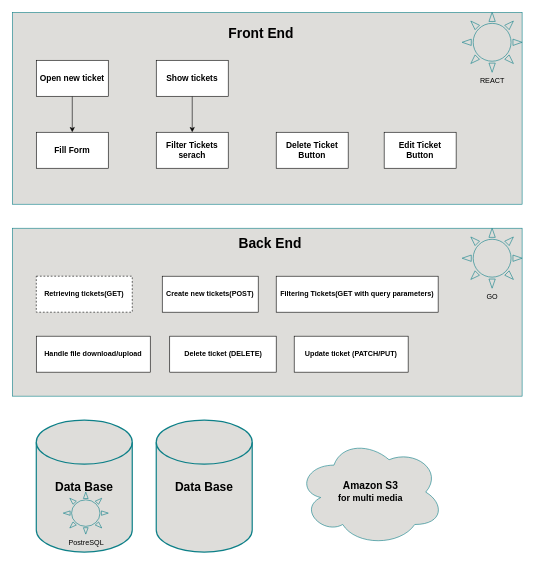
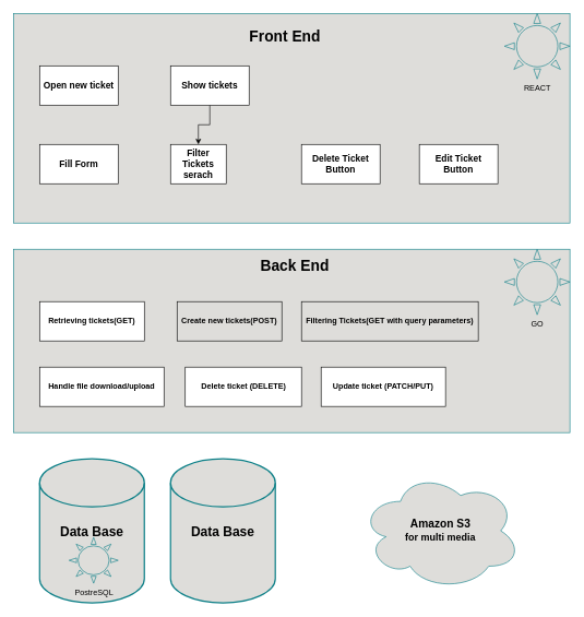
  <mxCell id="0" />
  <mxCell id="1" parent="0" />
  <mxCell id="2" value="" style="rounded=0;whiteSpace=wrap;html=1;movable=1;resizable=1;rotatable=1;deletable=1;editable=1;locked=0;connectable=1;fillColor=#deddda;strokeColor=#0e8088;" parent="1" vertex="1"><mxGeometry y="380" width="850" height="280" as="geometry" x="20" /></mxCell>
  <mxCell id="3" value="" style="rounded=0;whiteSpace=wrap;html=1;movable=1;resizable=1;rotatable=1;deletable=1;editable=1;locked=0;connectable=1;fillColor=#deddda;strokeColor=#0e8088;" parent="1" vertex="1"><mxGeometry width="850" height="320" as="geometry" x="20" y="20" /></mxCell>
  <mxCell id="4" value="" style="edgeStyle=orthogonalEdgeStyle;rounded=0;orthogonalLoop=1;jettySize=auto;html=1;fontStyle=1;fontSize=14;" parent="1" source="5" target="10" edge="1"><mxGeometry relative="1" as="geometry" /></mxCell>
  <mxCell id="5" value="Show tickets" style="rounded=0;whiteSpace=wrap;html=1;fontStyle=1;fontSize=14;" parent="1" vertex="1"><mxGeometry x="260" y="100" width="120" height="60" as="geometry" /></mxCell>
- <mxCell id="6" value="" style="edgeStyle=orthogonalEdgeStyle;rounded=0;orthogonalLoop=1;jettySize=auto;html=1;fontStyle=1;fontSize=14;" parent="1" source="7" target="11" edge="1"><mxGeometry relative="1" as="geometry" /></mxCell>
  <mxCell id="7" value="Open new ticket" style="rounded=0;whiteSpace=wrap;html=1;fontStyle=1;fontSize=14;" parent="1" vertex="1"><mxGeometry x="60" y="100" width="120" height="60" as="geometry" /></mxCell>
  <mxCell id="8" value="Edit Ticket&lt;br&gt;Button" style="rounded=0;whiteSpace=wrap;html=1;fontStyle=1;fontSize=14;" parent="1" vertex="1"><mxGeometry x="640" y="220" width="120" height="60" as="geometry" /></mxCell>
  <mxCell id="9" value="Delete Ticket&lt;br&gt;Button" style="rounded=0;whiteSpace=wrap;html=1;fontStyle=1;fontSize=14;" parent="1" vertex="1"><mxGeometry x="460" y="220" width="120" height="60" as="geometry" /></mxCell>
- <mxCell id="10" value="Filter Tickets serach" style="rounded=0;whiteSpace=wrap;html=1;fontStyle=1;fontSize=14;" parent="1" vertex="1"><mxGeometry x="260" y="220" width="120" height="60" as="geometry" /></mxCell>
+ <mxCell id="10" value="Filter Tickets serach" style="rounded=0;whiteSpace=wrap;html=1;fontStyle=1;fontSize=14;" parent="1" vertex="1"><mxGeometry x="260" y="220" width="85" height="60" as="geometry" /></mxCell>
  <mxCell id="11" value="Fill Form" style="whiteSpace=wrap;html=1;rounded=0;fontStyle=1;fontSize=14;" parent="1" vertex="1"><mxGeometry x="60" y="220" width="120" height="60" as="geometry" /></mxCell>
  <mxCell id="12" value="&lt;b style=&quot;font-size: 23px;&quot;&gt;Front End&lt;br style=&quot;font-size: 23px;&quot;&gt;&lt;/b&gt;" style="text;html=1;strokeColor=none;fillColor=none;align=center;verticalAlign=middle;whiteSpace=wrap;rounded=0;fontSize=23;" parent="1" vertex="1"><mxGeometry x="340" y="40" width="190" height="30" as="geometry" /></mxCell>
- <mxCell id="13" value="&lt;b&gt;Retrieving tickets(GET)&lt;br&gt;&lt;/b&gt;" style="rounded=0;whiteSpace=wrap;html=1;dashed=1;" parent="1" vertex="1"><mxGeometry x="60" y="460" width="160" height="60" as="geometry" /></mxCell>
- <mxCell id="14" value="&lt;b&gt;Create new tickets(POST)&lt;br&gt;&lt;/b&gt;" style="rounded=0;whiteSpace=wrap;html=1;" parent="1" vertex="1"><mxGeometry x="270" y="460" width="160" height="60" as="geometry" /></mxCell>
- <mxCell id="15" value="&lt;b&gt;Filtering Tickets(GET with query parameters)&lt;br&gt;&lt;/b&gt;" style="rounded=0;whiteSpace=wrap;html=1;" parent="1" vertex="1"><mxGeometry x="460" y="460" width="270" height="60" as="geometry" /></mxCell>
+ <mxCell id="13" value="&lt;b&gt;Retrieving tickets(GET)&lt;br&gt;&lt;/b&gt;" style="rounded=0;whiteSpace=wrap;html=1;" parent="1" vertex="1"><mxGeometry x="60" y="460" width="160" height="60" as="geometry" /></mxCell>
+ <mxCell id="14" value="&lt;b&gt;Create new tickets(POST)&lt;br&gt;&lt;/b&gt;" style="rounded=0;whiteSpace=wrap;html=1;fillColor=#deddda;" parent="1" vertex="1"><mxGeometry x="270" y="460" width="160" height="60" as="geometry" /></mxCell>
+ <mxCell id="15" value="&lt;b&gt;Filtering Tickets(GET with query parameters)&lt;br&gt;&lt;/b&gt;" style="rounded=0;whiteSpace=wrap;html=1;fillColor=#deddda;" parent="1" vertex="1"><mxGeometry x="460" y="460" width="270" height="60" as="geometry" /></mxCell>
  <mxCell id="16" value="&lt;b&gt;Update ticket (PATCH/PUT)&lt;br&gt;&lt;/b&gt;" style="rounded=0;whiteSpace=wrap;html=1;" parent="1" vertex="1"><mxGeometry x="490" y="560" width="190" height="60" as="geometry" /></mxCell>
  <mxCell id="17" value="&lt;b&gt;Back End&lt;br&gt;&lt;/b&gt;" style="text;html=1;strokeColor=none;fillColor=none;align=center;verticalAlign=middle;whiteSpace=wrap;rounded=0;fontSize=23;" parent="1" vertex="1"><mxGeometry x="355" y="390" width="190" height="30" as="geometry" /></mxCell>
  <mxCell id="18" value="&lt;font style=&quot;font-size: 20px;&quot;&gt;&lt;b&gt;Data Base&lt;/b&gt;&lt;br&gt;&lt;/font&gt;" style="strokeWidth=2;html=1;shape=mxgraph.flowchart.database;whiteSpace=wrap;rounded=0;strokeColor=#0e8088;align=center;verticalAlign=middle;fontFamily=Helvetica;fontSize=12;fontColor=default;fillColor=#deddda;" parent="1" vertex="1"><mxGeometry x="60" y="700" width="160" height="220" as="geometry" /></mxCell>
- <mxCell id="19" value="&lt;div style=&quot;font-size: 17px;&quot;&gt;&lt;font style=&quot;font-size: 17px;&quot;&gt;&lt;b&gt;Amazon S3&lt;br&gt;&lt;/b&gt;&lt;/font&gt;&lt;/div&gt;&lt;div style=&quot;font-size: 15px;&quot;&gt;&lt;font style=&quot;font-size: 15px;&quot;&gt;&lt;b&gt;&lt;font style=&quot;font-size: 15px;&quot;&gt;for multi media&lt;/font&gt;&lt;br&gt;&lt;/b&gt;&lt;/font&gt;&lt;/div&gt;" style="ellipse;shape=cloud;whiteSpace=wrap;html=1;rounded=0;strokeColor=#0e8088;align=center;verticalAlign=middle;fontFamily=Helvetica;fontSize=12;fontColor=default;fillColor=#deddda;" parent="1" vertex="1"><mxGeometry x="495" y="730" width="245" height="180" as="geometry" /></mxCell>
+ <mxCell id="19" value="&lt;div style=&quot;font-size: 17px;&quot;&gt;&lt;font style=&quot;font-size: 17px;&quot;&gt;&lt;b&gt;Amazon S3&lt;br&gt;&lt;/b&gt;&lt;/font&gt;&lt;/div&gt;&lt;div style=&quot;font-size: 15px;&quot;&gt;&lt;font style=&quot;font-size: 15px;&quot;&gt;&lt;b&gt;&lt;font style=&quot;font-size: 15px;&quot;&gt;for multi media&lt;/font&gt;&lt;br&gt;&lt;/b&gt;&lt;/font&gt;&lt;/div&gt;" style="ellipse;shape=cloud;whiteSpace=wrap;html=1;rounded=0;strokeColor=#0e8088;align=center;verticalAlign=middle;fontFamily=Helvetica;fontSize=12;fontColor=default;fillColor=#deddda;" parent="1" vertex="1"><mxGeometry x="550" y="720" width="245" height="180" as="geometry" /></mxCell>
  <mxCell id="20" value="REACT" style="verticalLabelPosition=bottom;verticalAlign=top;html=1;shape=mxgraph.basic.sun;rounded=0;strokeColor=#0e8088;align=center;fontFamily=Helvetica;fontSize=12;fontColor=default;fillColor=#deddda;" parent="1" vertex="1"><mxGeometry x="770" width="100" height="100" as="geometry" y="20" /></mxCell>
  <mxCell id="21" value="GO" style="verticalLabelPosition=bottom;verticalAlign=top;html=1;shape=mxgraph.basic.sun;rounded=0;strokeColor=#0e8088;align=center;fontFamily=Helvetica;fontSize=12;fontColor=default;fillColor=#deddda;" parent="1" vertex="1"><mxGeometry x="770" y="380" width="100" height="100" as="geometry" /></mxCell>
  <mxCell id="22" value="PostreSQL" style="verticalLabelPosition=bottom;verticalAlign=top;html=1;shape=mxgraph.basic.sun;rounded=0;strokeColor=#0e8088;align=center;fontFamily=Helvetica;fontSize=12;fontColor=default;fillColor=#deddda;" parent="1" vertex="1"><mxGeometry x="105" y="820" width="75" height="70" as="geometry" /></mxCell>
  <mxCell id="23" value="&lt;font style=&quot;font-size: 20px;&quot;&gt;&lt;b&gt;Data Base&lt;/b&gt;&lt;br&gt;&lt;/font&gt;" style="strokeWidth=2;html=1;shape=mxgraph.flowchart.database;whiteSpace=wrap;rounded=0;strokeColor=#0e8088;align=center;verticalAlign=middle;fontFamily=Helvetica;fontSize=12;fontColor=default;fillColor=#deddda;" parent="1" vertex="1"><mxGeometry x="260" y="700" width="160" height="220" as="geometry" /></mxCell>
  <mxCell id="24" value="&lt;b&gt;Delete ticket (DELETE)&lt;br&gt;&lt;/b&gt;" style="rounded=0;whiteSpace=wrap;html=1;" parent="1" vertex="1"><mxGeometry x="282.5" y="560" width="177.5" height="60" as="geometry" /></mxCell>
  <mxCell id="25" value="&lt;b&gt;Handle file download/upload&lt;br&gt;&lt;/b&gt;" style="rounded=0;whiteSpace=wrap;html=1;" parent="1" vertex="1"><mxGeometry x="60" y="560" width="190" height="60" as="geometry" /></mxCell>
